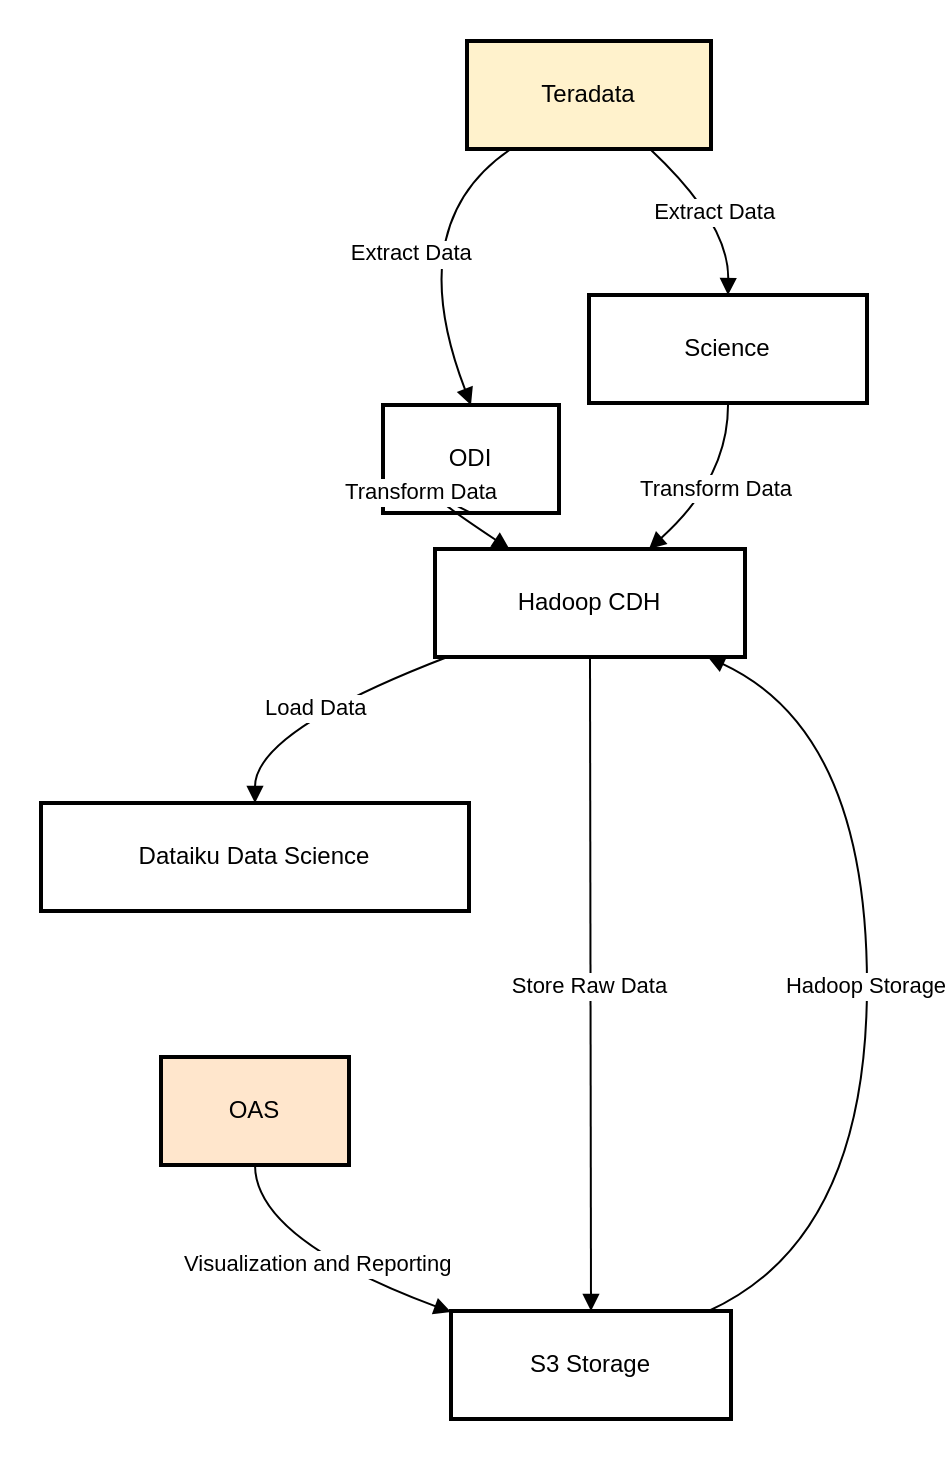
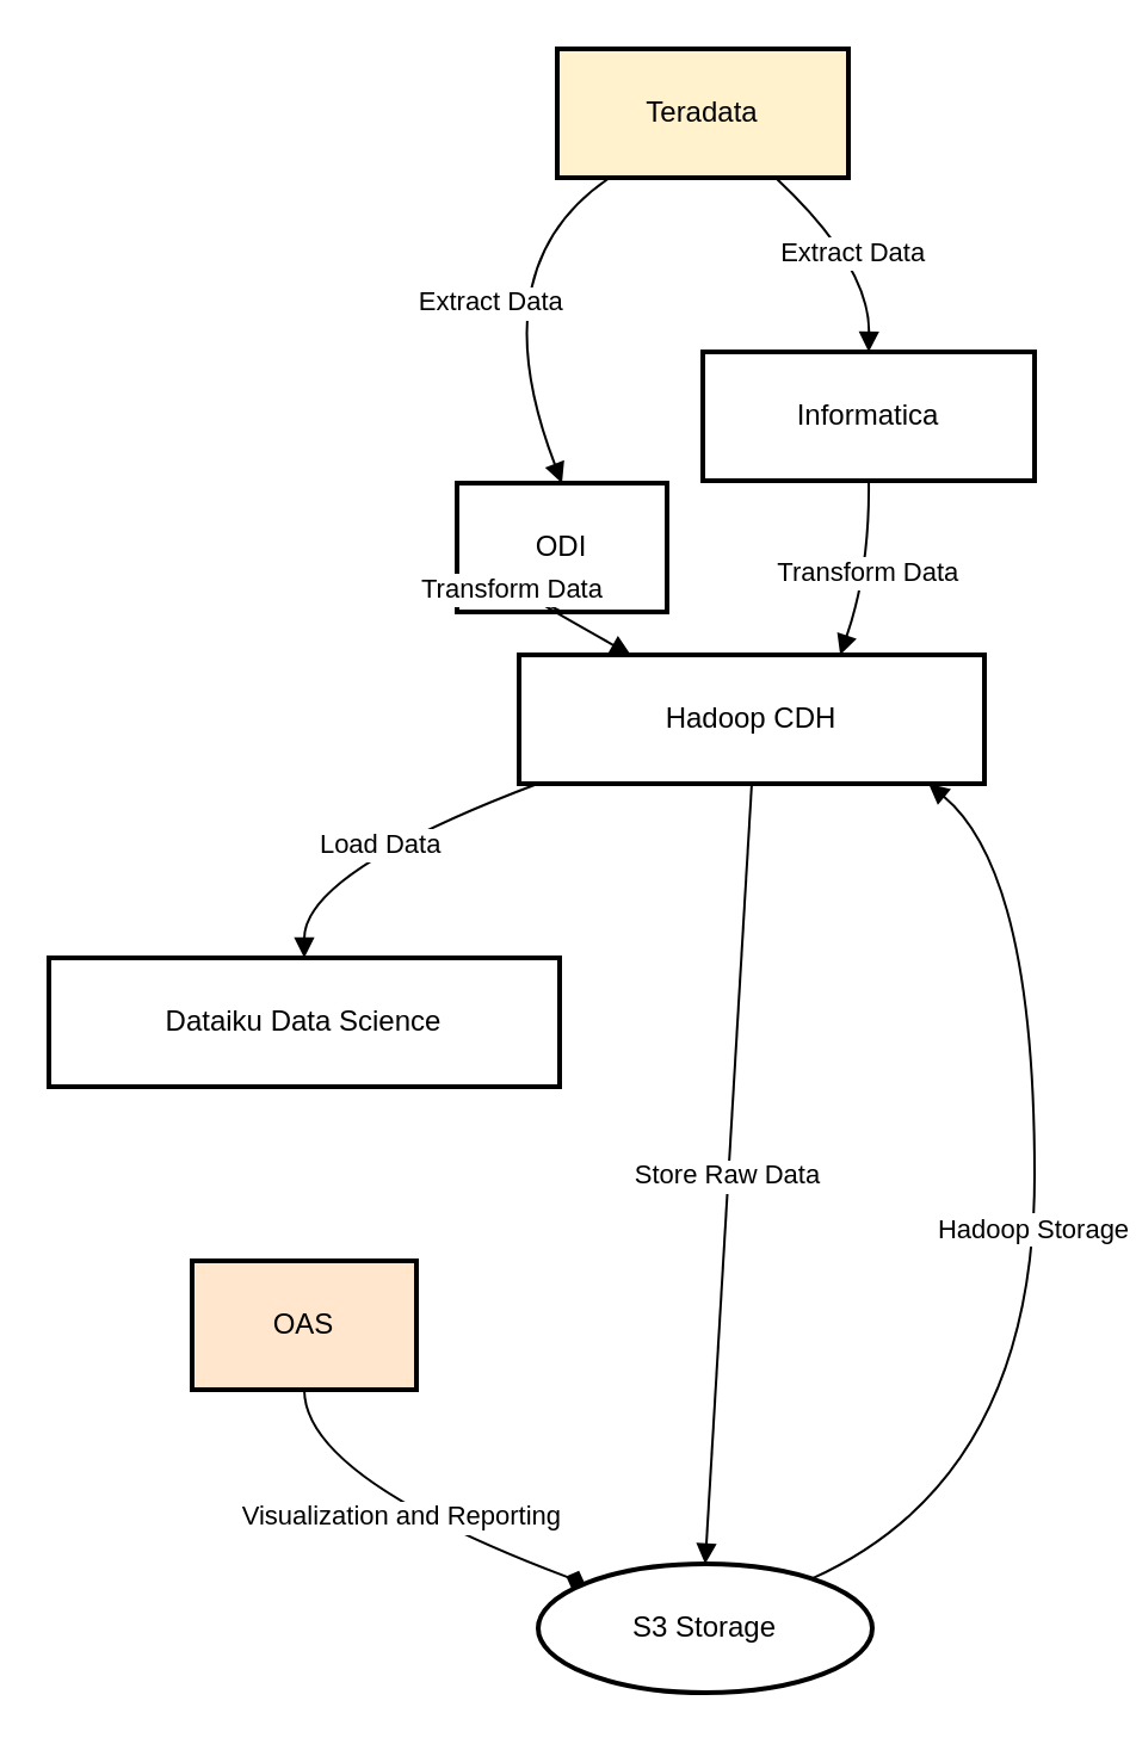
  <mxCell id="0" />
  <mxCell id="1" parent="0" />
  <mxCell id="2" value="Teradata" style="whiteSpace=wrap;strokeWidth=2;fillColor=#fff2cc;" vertex="1" parent="1"><mxGeometry x="233" y="20" width="122" height="54" as="geometry" /></mxCell>
  <mxCell id="3" value="ODI" style="whiteSpace=wrap;strokeWidth=2;" vertex="1" parent="1"><mxGeometry x="191" y="202" width="88" height="54" as="geometry" /></mxCell>
- <mxCell id="4" value="Science" style="whiteSpace=wrap;strokeWidth=2;" vertex="1" parent="1"><mxGeometry x="294" y="147" width="139" height="54" as="geometry" /></mxCell>
- <mxCell id="5" value="Hadoop CDH" style="whiteSpace=wrap;strokeWidth=2;" vertex="1" parent="1"><mxGeometry x="217" y="274" width="155" height="54" as="geometry" /></mxCell>
+ <mxCell id="4" value="Informatica" style="whiteSpace=wrap;strokeWidth=2;" vertex="1" parent="1"><mxGeometry x="294" y="147" width="139" height="54" as="geometry" /></mxCell>
+ <mxCell id="5" value="Hadoop CDH" style="whiteSpace=wrap;strokeWidth=2;" vertex="1" parent="1"><mxGeometry x="217" y="274" width="195" height="54" as="geometry" /></mxCell>
  <mxCell id="6" value="Dataiku Data Science" style="whiteSpace=wrap;strokeWidth=2;" vertex="1" parent="1"><mxGeometry x="20" y="401" width="214" height="54" as="geometry" /></mxCell>
  <mxCell id="7" value="OAS" style="whiteSpace=wrap;strokeWidth=2;fillColor=#ffe6cc;" vertex="1" parent="1"><mxGeometry x="80" y="528" width="94" height="54" as="geometry" /></mxCell>
- <mxCell id="8" value="S3 Storage" style="whiteSpace=wrap;strokeWidth=2;" vertex="1" parent="1"><mxGeometry x="225" y="655" width="140" height="54" as="geometry" /></mxCell>
+ <mxCell id="8" value="S3 Storage" style="ellipse;whiteSpace=wrap;strokeWidth=2;" vertex="1" parent="1"><mxGeometry x="225" y="655" width="140" height="54" as="geometry" /></mxCell>
  <mxCell id="9" value="Extract Data" style="curved=1;startArrow=none;endArrow=block;exitX=0.18;exitY=1;entryX=0.5;entryY=0;" edge="1" parent="1" source="2" target="3"><mxGeometry relative="1" as="geometry"><Array as="points"><mxPoint x="200" y="111" /></Array></mxGeometry></mxCell>
  <mxCell id="10" value="Extract Data" style="curved=1;startArrow=none;endArrow=block;exitX=0.75;exitY=1;entryX=0.5;entryY=0;" edge="1" parent="1" source="2" target="4"><mxGeometry relative="1" as="geometry"><Array as="points"><mxPoint x="364" y="111" /></Array></mxGeometry></mxCell>
  <mxCell id="11" value="Transform Data" style="curved=1;startArrow=none;endArrow=block;exitX=0.5;exitY=1;entryX=0.24;entryY=0;" edge="1" parent="1" source="3" target="5"><mxGeometry relative="1" as="geometry"><Array as="points"><mxPoint x="200" y="238" /></Array></mxGeometry></mxCell>
  <mxCell id="12" value="Transform Data" style="curved=1;startArrow=none;endArrow=block;exitX=0.5;exitY=1;entryX=0.69;entryY=0;" edge="1" parent="1" source="4" target="5"><mxGeometry relative="1" as="geometry"><Array as="points"><mxPoint x="364" y="238" /></Array></mxGeometry></mxCell>
  <mxCell id="13" value="Load Data" style="curved=1;startArrow=none;endArrow=block;exitX=0.04;exitY=1;entryX=0.5;entryY=0;" edge="1" parent="1" source="5" target="6"><mxGeometry relative="1" as="geometry"><Array as="points"><mxPoint x="127" y="365" /></Array></mxGeometry></mxCell>
- <mxCell id="14" value="Visualization and Reporting" style="curved=1;startArrow=none;endArrow=block;exitX=0.5;exitY=1;entryX=0;entryY=0.01;" edge="1" parent="1" source="7" target="8"><mxGeometry relative="1" as="geometry"><Array as="points"><mxPoint x="127" y="619" /></Array></mxGeometry></mxCell>
+ <mxCell id="14" value="Visualization and Reporting" style="curved=1;startArrow=none;endArrow=diamond;exitX=0.5;exitY=1;entryX=0;entryY=0.01;" edge="1" parent="1" source="7" target="8"><mxGeometry relative="1" as="geometry"><Array as="points"><mxPoint x="127" y="619" /></Array></mxGeometry></mxCell>
  <mxCell id="15" value="Store Raw Data" style="curved=1;startArrow=none;endArrow=block;exitX=0.5;exitY=1;entryX=0.5;entryY=0;" edge="1" parent="1" source="5" target="8"><mxGeometry relative="1" as="geometry"><Array as="points" /></mxGeometry></mxCell>
  <mxCell id="16" value="Hadoop Storage" style="curved=1;startArrow=none;endArrow=block;exitX=0.92;exitY=0;entryX=0.88;entryY=1;" edge="1" parent="1" source="8" target="5"><mxGeometry relative="1" as="geometry"><Array as="points"><mxPoint x="433" y="619" /><mxPoint x="433" y="365" /></Array></mxGeometry></mxCell>
